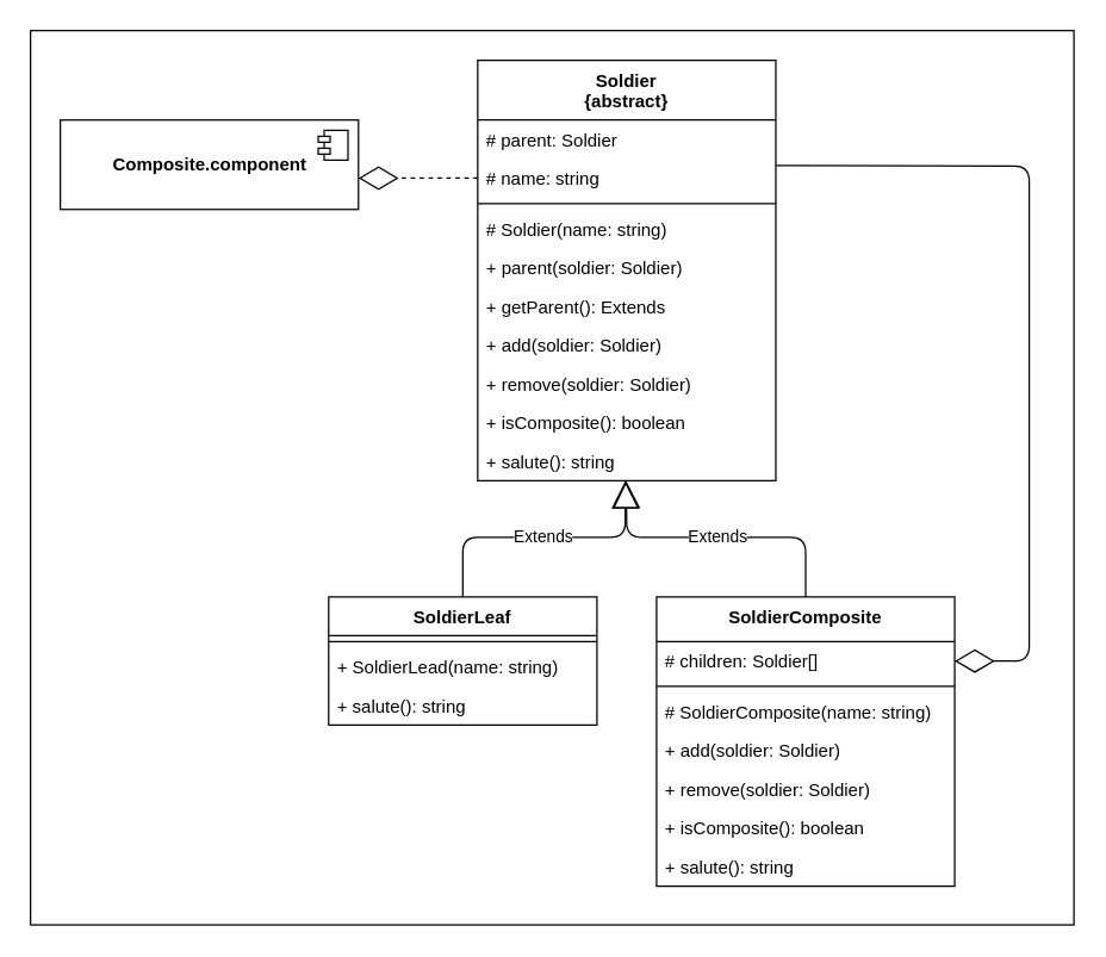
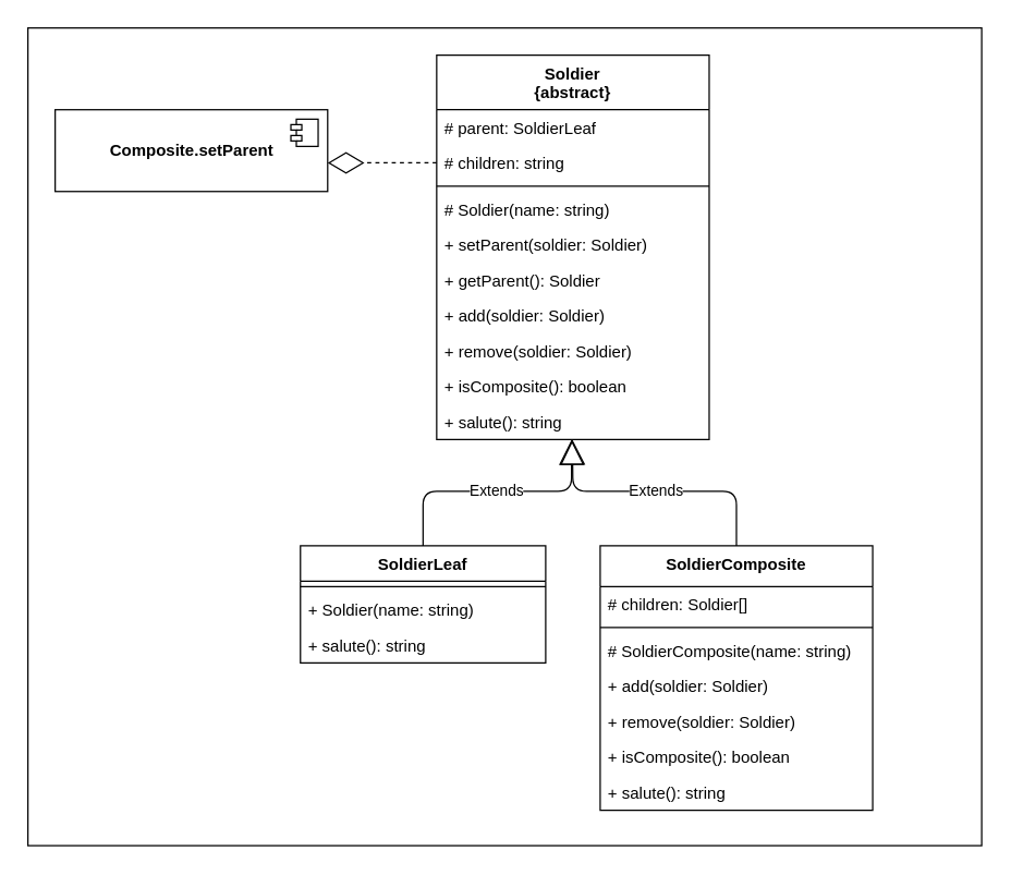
  <mxCell id="0" />
  <mxCell id="1" parent="0" />
  <mxCell id="2" value="" style="rounded=0;whiteSpace=wrap;html=1;" vertex="1" parent="1"><mxGeometry x="20" y="20" width="700" height="600" as="geometry" /></mxCell>
- <mxCell id="3" value="Composite.component" style="html=1;dropTarget=0;fontStyle=1" vertex="1" parent="1"><mxGeometry x="40" y="80" width="200" height="60" as="geometry" /></mxCell>
+ <mxCell id="3" value="Composite.setParent" style="html=1;dropTarget=0;fontStyle=1" vertex="1" parent="1"><mxGeometry x="40" y="80" width="200" height="60" as="geometry" /></mxCell>
  <mxCell id="4" value="" style="shape=module;jettyWidth=8;jettyHeight=4;" vertex="1" parent="3"><mxGeometry x="1" width="20" height="20" relative="1" as="geometry"><mxPoint x="-27" y="7" as="offset" /></mxGeometry></mxCell>
  <mxCell id="5" value="Soldier&#10;{abstract}" style="swimlane;fontStyle=1;align=center;verticalAlign=top;childLayout=stackLayout;horizontal=1;startSize=40;horizontalStack=0;resizeParent=1;resizeParentMax=0;resizeLast=0;collapsible=1;marginBottom=0;" vertex="1" parent="1"><mxGeometry x="320" y="40" width="200" height="282" as="geometry" /></mxCell>
- <mxCell id="6" value="# parent: Soldier" style="text;strokeColor=none;fillColor=none;align=left;verticalAlign=top;spacingLeft=4;spacingRight=4;overflow=hidden;rotatable=0;points=[[0,0.5],[1,0.5]];portConstraint=eastwest;" vertex="1" parent="5"><mxGeometry y="40" width="200" height="26" as="geometry" /></mxCell>
- <mxCell id="7" value="# name: string" style="text;strokeColor=none;fillColor=none;align=left;verticalAlign=top;spacingLeft=4;spacingRight=4;overflow=hidden;rotatable=0;points=[[0,0.5],[1,0.5]];portConstraint=eastwest;" vertex="1" parent="5"><mxGeometry y="66" width="200" height="26" as="geometry" /></mxCell>
+ <mxCell id="6" value="# parent: SoldierLeaf" style="text;strokeColor=none;fillColor=none;align=left;verticalAlign=top;spacingLeft=4;spacingRight=4;overflow=hidden;rotatable=0;points=[[0,0.5],[1,0.5]];portConstraint=eastwest;" vertex="1" parent="5"><mxGeometry y="40" width="200" height="26" as="geometry" /></mxCell>
+ <mxCell id="7" value="# children: string" style="text;strokeColor=none;fillColor=none;align=left;verticalAlign=top;spacingLeft=4;spacingRight=4;overflow=hidden;rotatable=0;points=[[0,0.5],[1,0.5]];portConstraint=eastwest;" vertex="1" parent="5"><mxGeometry y="66" width="200" height="26" as="geometry" /></mxCell>
  <mxCell id="8" value="" style="line;strokeWidth=1;fillColor=none;align=left;verticalAlign=middle;spacingTop=-1;spacingLeft=3;spacingRight=3;rotatable=0;labelPosition=right;points=[];portConstraint=eastwest;" vertex="1" parent="5"><mxGeometry y="92" width="200" height="8" as="geometry" /></mxCell>
  <mxCell id="9" value="# Soldier(name: string)" style="text;strokeColor=none;fillColor=none;align=left;verticalAlign=top;spacingLeft=4;spacingRight=4;overflow=hidden;rotatable=0;points=[[0,0.5],[1,0.5]];portConstraint=eastwest;" vertex="1" parent="5"><mxGeometry y="100" width="200" height="26" as="geometry" /></mxCell>
- <mxCell id="10" value="+ parent(soldier: Soldier)" style="text;strokeColor=none;fillColor=none;align=left;verticalAlign=top;spacingLeft=4;spacingRight=4;overflow=hidden;rotatable=0;points=[[0,0.5],[1,0.5]];portConstraint=eastwest;" vertex="1" parent="5"><mxGeometry y="126" width="200" height="26" as="geometry" /></mxCell>
- <mxCell id="11" value="+ getParent(): Extends" style="text;strokeColor=none;fillColor=none;align=left;verticalAlign=top;spacingLeft=4;spacingRight=4;overflow=hidden;rotatable=0;points=[[0,0.5],[1,0.5]];portConstraint=eastwest;" vertex="1" parent="5"><mxGeometry y="152" width="200" height="26" as="geometry" /></mxCell>
+ <mxCell id="10" value="+ setParent(soldier: Soldier)" style="text;strokeColor=none;fillColor=none;align=left;verticalAlign=top;spacingLeft=4;spacingRight=4;overflow=hidden;rotatable=0;points=[[0,0.5],[1,0.5]];portConstraint=eastwest;" vertex="1" parent="5"><mxGeometry y="126" width="200" height="26" as="geometry" /></mxCell>
+ <mxCell id="11" value="+ getParent(): Soldier" style="text;strokeColor=none;fillColor=none;align=left;verticalAlign=top;spacingLeft=4;spacingRight=4;overflow=hidden;rotatable=0;points=[[0,0.5],[1,0.5]];portConstraint=eastwest;" vertex="1" parent="5"><mxGeometry y="152" width="200" height="26" as="geometry" /></mxCell>
  <mxCell id="12" value="+ add(soldier: Soldier)" style="text;strokeColor=none;fillColor=none;align=left;verticalAlign=top;spacingLeft=4;spacingRight=4;overflow=hidden;rotatable=0;points=[[0,0.5],[1,0.5]];portConstraint=eastwest;" vertex="1" parent="5"><mxGeometry y="178" width="200" height="26" as="geometry" /></mxCell>
  <mxCell id="13" value="+ remove(soldier: Soldier)" style="text;strokeColor=none;fillColor=none;align=left;verticalAlign=top;spacingLeft=4;spacingRight=4;overflow=hidden;rotatable=0;points=[[0,0.5],[1,0.5]];portConstraint=eastwest;" vertex="1" parent="5"><mxGeometry y="204" width="200" height="26" as="geometry" /></mxCell>
  <mxCell id="14" value="+ isComposite(): boolean" style="text;strokeColor=none;fillColor=none;align=left;verticalAlign=top;spacingLeft=4;spacingRight=4;overflow=hidden;rotatable=0;points=[[0,0.5],[1,0.5]];portConstraint=eastwest;" vertex="1" parent="5"><mxGeometry y="230" width="200" height="26" as="geometry" /></mxCell>
  <mxCell id="15" value="+ salute(): string" style="text;strokeColor=none;fillColor=none;align=left;verticalAlign=top;spacingLeft=4;spacingRight=4;overflow=hidden;rotatable=0;points=[[0,0.5],[1,0.5]];portConstraint=eastwest;" vertex="1" parent="5"><mxGeometry y="256" width="200" height="26" as="geometry" /></mxCell>
  <mxCell id="16" value="SoldierLeaf" style="swimlane;fontStyle=1;align=center;verticalAlign=top;childLayout=stackLayout;horizontal=1;startSize=26;horizontalStack=0;resizeParent=1;resizeParentMax=0;resizeLast=0;collapsible=1;marginBottom=0;" vertex="1" parent="1"><mxGeometry x="220" y="400" width="180" height="86" as="geometry" /></mxCell>
  <mxCell id="17" value="" style="line;strokeWidth=1;fillColor=none;align=left;verticalAlign=middle;spacingTop=-1;spacingLeft=3;spacingRight=3;rotatable=0;labelPosition=right;points=[];portConstraint=eastwest;" vertex="1" parent="16"><mxGeometry y="26" width="180" height="8" as="geometry" /></mxCell>
- <mxCell id="18" value="+ SoldierLead(name: string)" style="text;strokeColor=none;fillColor=none;align=left;verticalAlign=top;spacingLeft=4;spacingRight=4;overflow=hidden;rotatable=0;points=[[0,0.5],[1,0.5]];portConstraint=eastwest;" vertex="1" parent="16"><mxGeometry y="34" width="180" height="26" as="geometry" /></mxCell>
+ <mxCell id="18" value="+ Soldier(name: string)" style="text;strokeColor=none;fillColor=none;align=left;verticalAlign=top;spacingLeft=4;spacingRight=4;overflow=hidden;rotatable=0;points=[[0,0.5],[1,0.5]];portConstraint=eastwest;" vertex="1" parent="16"><mxGeometry y="34" width="180" height="26" as="geometry" /></mxCell>
  <mxCell id="19" value="+ salute(): string" style="text;strokeColor=none;fillColor=none;align=left;verticalAlign=top;spacingLeft=4;spacingRight=4;overflow=hidden;rotatable=0;points=[[0,0.5],[1,0.5]];portConstraint=eastwest;" vertex="1" parent="16"><mxGeometry y="60" width="180" height="26" as="geometry" /></mxCell>
  <mxCell id="20" value="SoldierComposite" style="swimlane;fontStyle=1;align=center;verticalAlign=top;childLayout=stackLayout;horizontal=1;startSize=30;horizontalStack=0;resizeParent=1;resizeParentMax=0;resizeLast=0;collapsible=1;marginBottom=0;" vertex="1" parent="1"><mxGeometry x="440" y="400" width="200" height="194" as="geometry" /></mxCell>
  <mxCell id="21" value="# children: Soldier[]" style="text;strokeColor=none;fillColor=none;align=left;verticalAlign=top;spacingLeft=4;spacingRight=4;overflow=hidden;rotatable=0;points=[[0,0.5],[1,0.5]];portConstraint=eastwest;" vertex="1" parent="20"><mxGeometry y="30" width="200" height="26" as="geometry" /></mxCell>
  <mxCell id="22" value="" style="line;strokeWidth=1;fillColor=none;align=left;verticalAlign=middle;spacingTop=-1;spacingLeft=3;spacingRight=3;rotatable=0;labelPosition=right;points=[];portConstraint=eastwest;" vertex="1" parent="20"><mxGeometry y="56" width="200" height="8" as="geometry" /></mxCell>
  <mxCell id="23" value="# SoldierComposite(name: string)" style="text;strokeColor=none;fillColor=none;align=left;verticalAlign=top;spacingLeft=4;spacingRight=4;overflow=hidden;rotatable=0;points=[[0,0.5],[1,0.5]];portConstraint=eastwest;" vertex="1" parent="20"><mxGeometry y="64" width="200" height="26" as="geometry" /></mxCell>
  <mxCell id="24" value="+ add(soldier: Soldier)" style="text;strokeColor=none;fillColor=none;align=left;verticalAlign=top;spacingLeft=4;spacingRight=4;overflow=hidden;rotatable=0;points=[[0,0.5],[1,0.5]];portConstraint=eastwest;" vertex="1" parent="20"><mxGeometry y="90" width="200" height="26" as="geometry" /></mxCell>
  <mxCell id="25" value="+ remove(soldier: Soldier)" style="text;strokeColor=none;fillColor=none;align=left;verticalAlign=top;spacingLeft=4;spacingRight=4;overflow=hidden;rotatable=0;points=[[0,0.5],[1,0.5]];portConstraint=eastwest;" vertex="1" parent="20"><mxGeometry y="116" width="200" height="26" as="geometry" /></mxCell>
  <mxCell id="26" value="+ isComposite(): boolean" style="text;strokeColor=none;fillColor=none;align=left;verticalAlign=top;spacingLeft=4;spacingRight=4;overflow=hidden;rotatable=0;points=[[0,0.5],[1,0.5]];portConstraint=eastwest;" vertex="1" parent="20"><mxGeometry y="142" width="200" height="26" as="geometry" /></mxCell>
  <mxCell id="27" value="+ salute(): string" style="text;strokeColor=none;fillColor=none;align=left;verticalAlign=top;spacingLeft=4;spacingRight=4;overflow=hidden;rotatable=0;points=[[0,0.5],[1,0.5]];portConstraint=eastwest;" vertex="1" parent="20"><mxGeometry y="168" width="200" height="26" as="geometry" /></mxCell>
  <mxCell id="28" value="Extends" style="endArrow=block;endSize=16;endFill=0;html=1;entryX=0.495;entryY=1;entryDx=0;entryDy=0;entryPerimeter=0;exitX=0.5;exitY=0;exitDx=0;exitDy=0;" edge="1" parent="1" source="16" target="15"><mxGeometry width="160" relative="1" as="geometry"><mxPoint x="240" y="600" as="sourcePoint" /><mxPoint x="400" y="600" as="targetPoint" /><Array as="points"><mxPoint x="310" y="360" /><mxPoint x="419" y="360" /></Array></mxGeometry></mxCell>
  <mxCell id="29" value="Extends" style="endArrow=block;endSize=16;endFill=0;html=1;exitX=0.5;exitY=0;exitDx=0;exitDy=0;entryX=0.498;entryY=0.999;entryDx=0;entryDy=0;entryPerimeter=0;" edge="1" parent="1" source="20" target="15"><mxGeometry width="160" relative="1" as="geometry"><mxPoint x="610" y="360" as="sourcePoint" /><mxPoint x="420" y="330" as="targetPoint" /><Array as="points"><mxPoint x="540" y="360" /><mxPoint x="420" y="360" /></Array></mxGeometry></mxCell>
- <mxCell id="30" value="" style="endArrow=diamondThin;endFill=0;endSize=24;html=1;entryX=1;entryY=0.5;entryDx=0;entryDy=0;exitX=1;exitY=0.25;exitDx=0;exitDy=0;" edge="1" parent="1" source="5" target="21"><mxGeometry width="160" relative="1" as="geometry"><mxPoint x="580" y="200" as="sourcePoint" /><mxPoint x="740" y="200" as="targetPoint" /><Array as="points"><mxPoint x="690" y="111" /><mxPoint x="690" y="443" /></Array></mxGeometry></mxCell>
  <mxCell id="31" value="" style="endArrow=diamondThin;endFill=0;endSize=24;html=1;entryX=1;entryY=0.65;entryDx=0;entryDy=0;exitX=0;exitY=0.5;exitDx=0;exitDy=0;entryPerimeter=0;dashed=1;" edge="1" parent="1" source="7" target="3"><mxGeometry width="160" relative="1" as="geometry"><mxPoint x="90" y="230" as="sourcePoint" /><mxPoint x="250" y="230" as="targetPoint" /></mxGeometry></mxCell>
